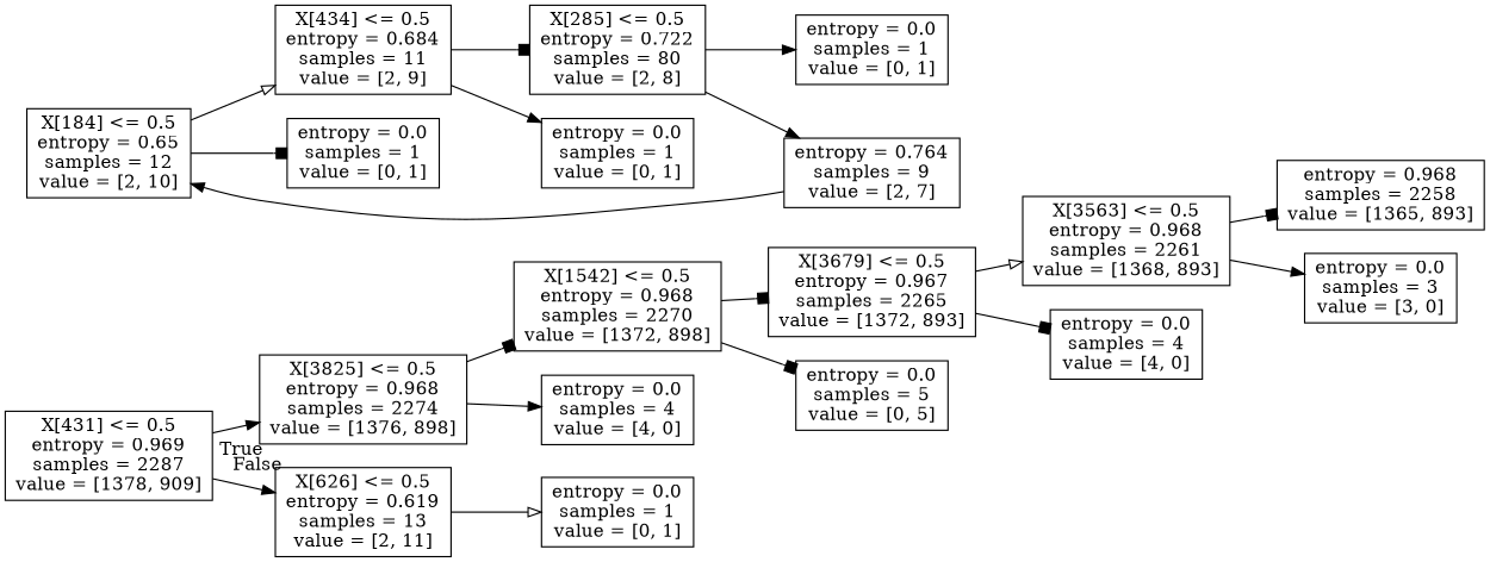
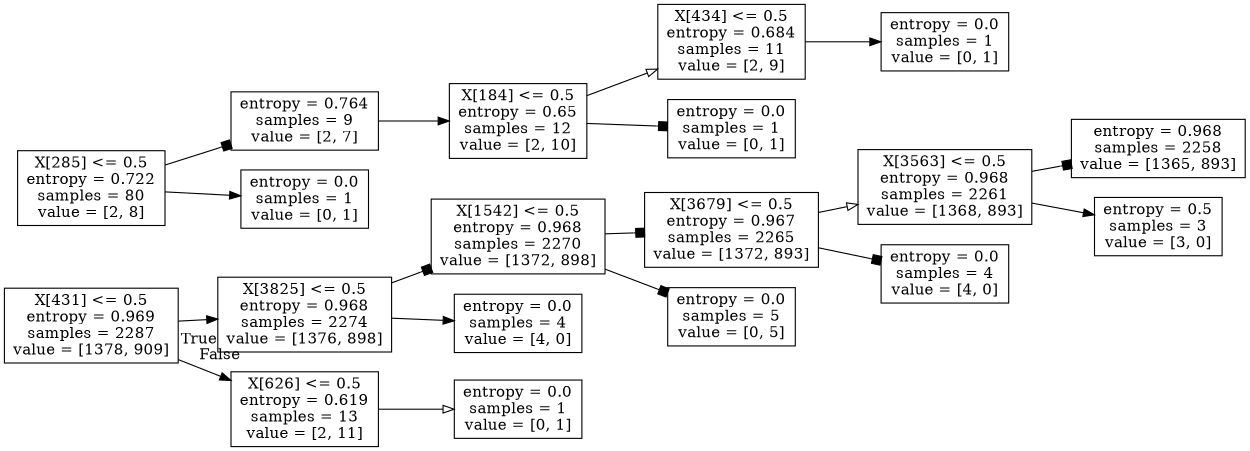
  digraph {
    rankdir=LR
    node [shape=box]
    edge [arrowhead=normal]
    n1 [label="X[431] <= 0.5\nentropy = 0.969\nsamples = 2287\nvalue = [1378, 909]"]
    n2 [label="X[3825] <= 0.5\nentropy = 0.968\nsamples = 2274\nvalue = [1376, 898]"]
    n3 [label="X[626] <= 0.5\nentropy = 0.619\nsamples = 13\nvalue = [2, 11]"]
    n4 [label="X[1542] <= 0.5\nentropy = 0.968\nsamples = 2270\nvalue = [1372, 898]"]
    n5 [label="entropy = 0.0\nsamples = 4\nvalue = [4, 0]"]
    n6 [label="entropy = 0.0\nsamples = 1\nvalue = [0, 1]"]
    n7 [label="X[3679] <= 0.5\nentropy = 0.967\nsamples = 2265\nvalue = [1372, 893]"]
    n8 [label="entropy = 0.0\nsamples = 5\nvalue = [0, 5]"]
    n9 [label="X[3563] <= 0.5\nentropy = 0.968\nsamples = 2261\nvalue = [1368, 893]"]
    n10 [label="entropy = 0.0\nsamples = 4\nvalue = [4, 0]"]
    n11 [label="entropy = 0.968\nsamples = 2258\nvalue = [1365, 893]"]
-   n12 [label="entropy = 0.0\nsamples = 3\nvalue = [3, 0]"]
+   n12 [label="entropy = 0.5\nsamples = 3\nvalue = [3, 0]"]
    n13 [label="X[184] <= 0.5\nentropy = 0.65\nsamples = 12\nvalue = [2, 10]"]
    n14 [label="X[434] <= 0.5\nentropy = 0.684\nsamples = 11\nvalue = [2, 9]"]
    n15 [label="entropy = 0.0\nsamples = 1\nvalue = [0, 1]"]
    n16 [label="X[285] <= 0.5\nentropy = 0.722\nsamples = 80\nvalue = [2, 8]"]
    n17 [label="entropy = 0.0\nsamples = 1\nvalue = [0, 1]"]
    n18 [label="entropy = 0.764\nsamples = 9\nvalue = [2, 7]"]
    n19 [label="entropy = 0.0\nsamples = 1\nvalue = [0, 1]"]
    n1 -> n2 [headlabel=True labelangle=45 labeldistance=2.5]
    n1 -> n3 [headlabel=False labelangle=-45 labeldistance=2.5]
    n2 -> n4 [arrowhead=box]
    n2 -> n5
    n3 -> n6 [arrowhead=onormal]
    n4 -> n7 [arrowhead=box]
    n4 -> n8 [arrowhead=box]
    n7 -> n9 [arrowhead=onormal]
    n7 -> n10 [arrowhead=box]
    n9 -> n11 [arrowhead=box]
    n9 -> n12
    n13 -> n14 [arrowhead=onormal]
    n13 -> n15 [arrowhead=box]
-   n14 -> n16 [arrowhead=box]
    n14 -> n17
-   n16 -> n18
+   n16 -> n18 [arrowhead=box]
    n16 -> n19
    n18 -> n13
  }
